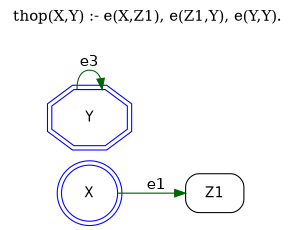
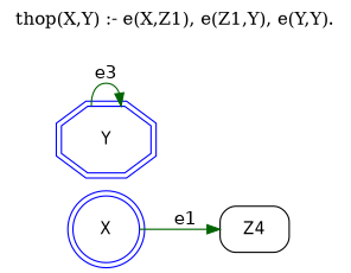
  digraph {
    label="thop(X,Y) :- e(X,Z1), e(Z1,Y), e(Y,Y)."
    labelloc=t
    rankdir=LR
    node [fontname="Helvetica-Narrow" style=solid color=blue]
    edge [color=darkgreen fontname=helvetica]
-   Z1 [height=0.5 shape=box style=rounded width=0.75 color=""]
+   Z1 [height=0.5 shape=box style=rounded width=0.75 label=Z4 color=""]
    Y [height=0.61111 shape=doubleoctagon width=0.86111]
    X [height=0.61111 shape=doublecircle width=0.61111]
    Y -> Y [label=e3]
    X -> Z1 [label=e1]
  }
